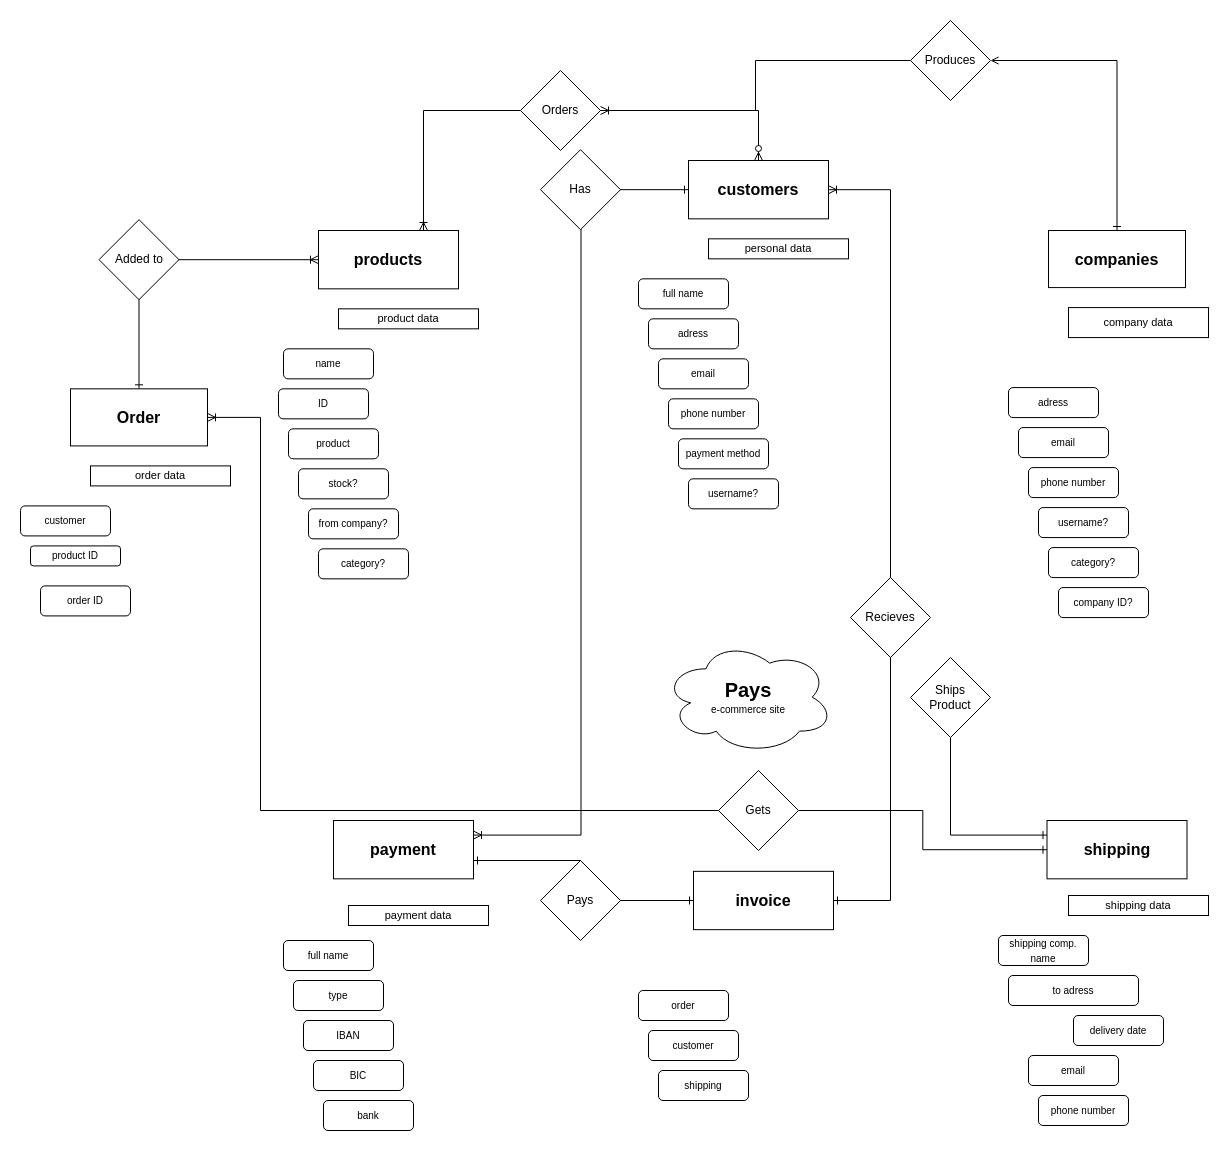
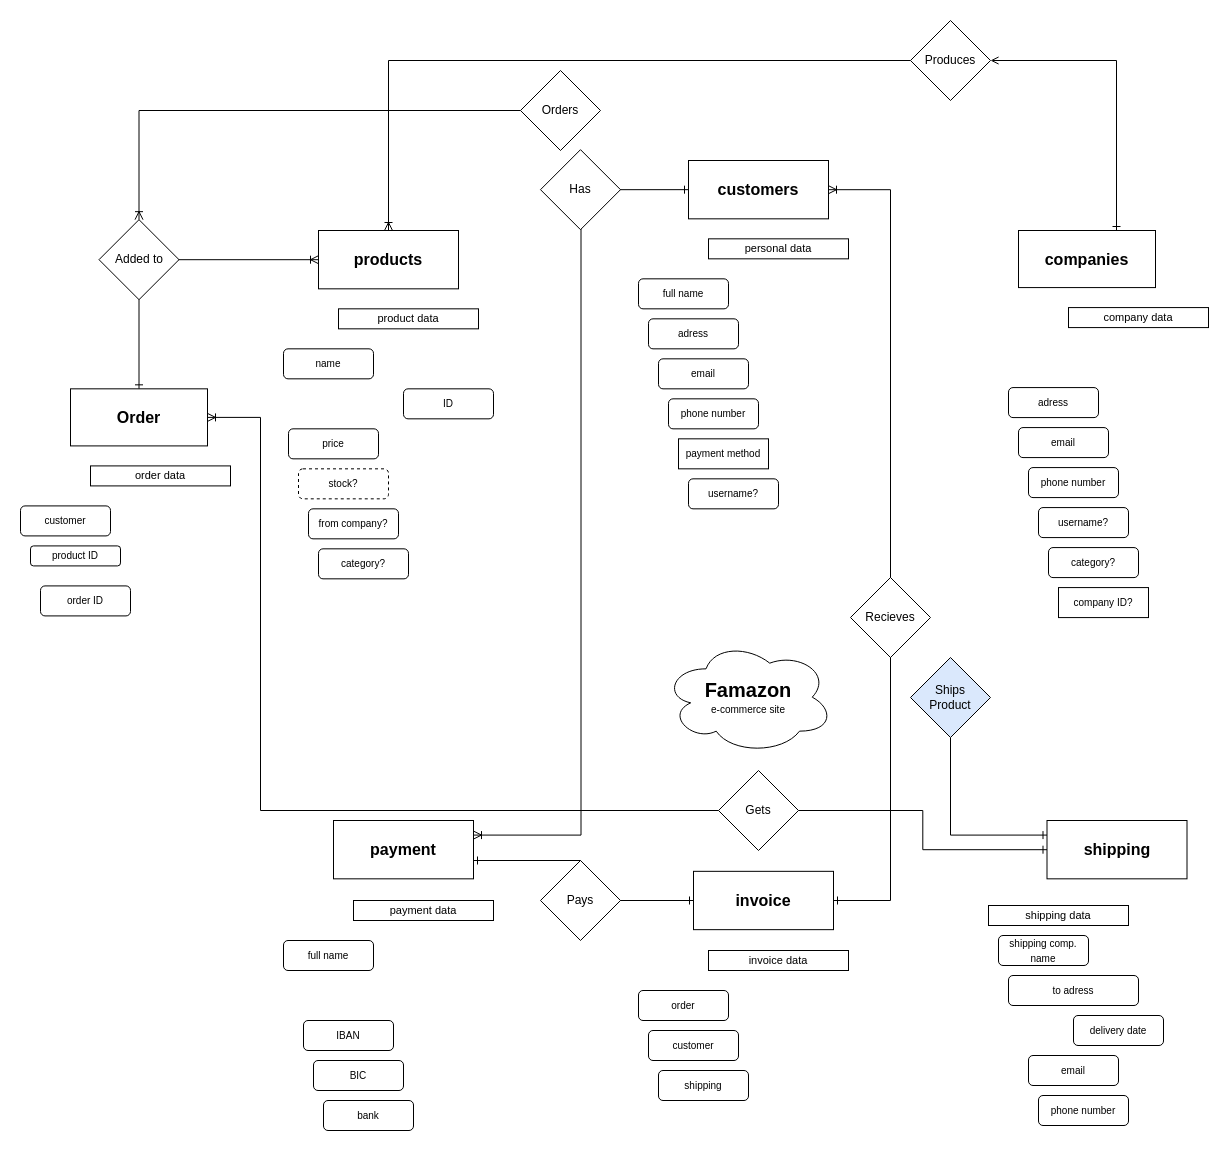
  <mxCell id="0" />
  <mxCell id="1" parent="0" />
- <mxCell id="2" value="&lt;span&gt;&lt;b&gt;&lt;font style=&quot;font-size: 20px&quot;&gt;Pays&lt;/font&gt;&lt;/b&gt;&lt;/span&gt;&lt;br&gt;&lt;font style=&quot;font-size: 10px&quot;&gt;e-commerce site&lt;/font&gt;" style="ellipse;shape=cloud;whiteSpace=wrap;html=1;rounded=0;shadow=0;glass=0;sketch=0;" parent="1" vertex="1"><mxGeometry x="663" y="640" width="170" height="113.33" as="geometry" /></mxCell>
- <mxCell id="3" style="edgeStyle=orthogonalEdgeStyle;rounded=0;orthogonalLoop=1;jettySize=auto;html=1;entryX=1;entryY=0.5;entryDx=0;entryDy=0;startArrow=ERzeroToMany;startFill=1;endArrow=none;endFill=0;" parent="1" source="5" target="45" edge="1"><mxGeometry relative="1" as="geometry"><Array as="points"><mxPoint x="758" y="110" /></Array></mxGeometry></mxCell>
+ <mxCell id="2" value="&lt;span&gt;&lt;b&gt;&lt;font style=&quot;font-size: 20px&quot;&gt;Famazon&lt;/font&gt;&lt;/b&gt;&lt;/span&gt;&lt;br&gt;&lt;font style=&quot;font-size: 10px&quot;&gt;e-commerce site&lt;/font&gt;" style="ellipse;shape=cloud;whiteSpace=wrap;html=1;rounded=0;shadow=0;glass=0;sketch=0;" parent="1" vertex="1"><mxGeometry x="663" y="640" width="170" height="113.33" as="geometry" /></mxCell>
  <mxCell id="4" style="edgeStyle=orthogonalEdgeStyle;rounded=0;orthogonalLoop=1;jettySize=auto;html=1;entryX=1;entryY=0.5;entryDx=0;entryDy=0;startArrow=ERoneToMany;startFill=0;endArrow=ERone;endFill=0;" parent="1" source="5" target="26" edge="1"><mxGeometry relative="1" as="geometry"><Array as="points"><mxPoint x="890" y="189" /><mxPoint x="890" y="900" /></Array></mxGeometry></mxCell>
  <mxCell id="5" value="&lt;b&gt;&lt;font style=&quot;font-size: 16px&quot;&gt;customers&lt;/font&gt;&lt;/b&gt;" style="rounded=0;whiteSpace=wrap;html=1;" parent="1" vertex="1"><mxGeometry x="688" y="160" width="140" height="58.33" as="geometry" /></mxCell>
  <mxCell id="6" style="edgeStyle=orthogonalEdgeStyle;rounded=0;orthogonalLoop=1;jettySize=auto;html=1;startArrow=ERone;startFill=0;endArrow=open;endFill=0;entryX=1;entryY=0.5;entryDx=0;entryDy=0;" parent="1" source="7" target="56" edge="1"><mxGeometry relative="1" as="geometry"><mxPoint x="1040" y="40" as="targetPoint" /><Array as="points"><mxPoint x="1116" y="60" /></Array></mxGeometry></mxCell>
- <mxCell id="7" value="&lt;b&gt;&lt;font style=&quot;font-size: 16px&quot;&gt;companies&lt;/font&gt;&lt;/b&gt;" style="rounded=0;whiteSpace=wrap;html=1;" parent="1" vertex="1"><mxGeometry x="1048" y="230" width="137" height="57.08" as="geometry" /></mxCell>
+ <mxCell id="7" value="&lt;b&gt;&lt;font style=&quot;font-size: 16px&quot;&gt;companies&lt;/font&gt;&lt;/b&gt;" style="rounded=0;whiteSpace=wrap;html=1;" parent="1" vertex="1"><mxGeometry x="1018" y="230" width="137" height="57.08" as="geometry" /></mxCell>
  <mxCell id="8" value="&lt;font style=&quot;font-size: 11px&quot;&gt;personal data&lt;/font&gt;" style="rounded=0;whiteSpace=wrap;html=1;" parent="1" vertex="1"><mxGeometry x="708" y="238.33" width="140" height="20" as="geometry" /></mxCell>
  <mxCell id="9" value="&lt;font style=&quot;font-size: 10px&quot;&gt;full name&lt;/font&gt;" style="rounded=1;whiteSpace=wrap;html=1;" parent="1" vertex="1"><mxGeometry x="638" y="278.33" width="90" height="30" as="geometry" /></mxCell>
  <mxCell id="10" value="&lt;font style=&quot;font-size: 10px&quot;&gt;adress&lt;/font&gt;" style="rounded=1;whiteSpace=wrap;html=1;" parent="1" vertex="1"><mxGeometry x="648" y="318.33" width="90" height="30" as="geometry" /></mxCell>
- <mxCell id="11" value="&lt;font style=&quot;font-size: 10px&quot;&gt;payment method&lt;/font&gt;" style="rounded=1;whiteSpace=wrap;html=1;" parent="1" vertex="1"><mxGeometry x="678" y="438.33" width="90" height="30" as="geometry" /></mxCell>
+ <mxCell id="11" value="&lt;font style=&quot;font-size: 10px&quot;&gt;payment method&lt;/font&gt;" style="whiteSpace=wrap;html=1;rounded=0;" parent="1" vertex="1"><mxGeometry x="678" y="438.33" width="90" height="30" as="geometry" /></mxCell>
  <mxCell id="12" value="&lt;span style=&quot;font-size: 10px&quot;&gt;email&lt;/span&gt;" style="rounded=1;whiteSpace=wrap;html=1;" parent="1" vertex="1"><mxGeometry x="658" y="358.33" width="90" height="30" as="geometry" /></mxCell>
  <mxCell id="13" value="&lt;span style=&quot;font-size: 10px&quot;&gt;phone number&lt;/span&gt;" style="rounded=1;whiteSpace=wrap;html=1;" parent="1" vertex="1"><mxGeometry x="668" y="398.33" width="90" height="30" as="geometry" /></mxCell>
- <mxCell id="14" value="&lt;font style=&quot;font-size: 11px&quot;&gt;company data&lt;/font&gt;" style="rounded=0;whiteSpace=wrap;html=1;" parent="1" vertex="1"><mxGeometry x="1068" y="307.08" width="140" height="30" as="geometry" /></mxCell>
+ <mxCell id="14" value="&lt;font style=&quot;font-size: 11px&quot;&gt;company data&lt;/font&gt;" style="rounded=0;whiteSpace=wrap;html=1;" parent="1" vertex="1"><mxGeometry x="1068" y="307.08" width="140" height="20" as="geometry" /></mxCell>
  <mxCell id="15" value="&lt;font style=&quot;font-size: 10px&quot;&gt;adress&lt;/font&gt;" style="rounded=1;whiteSpace=wrap;html=1;" parent="1" vertex="1"><mxGeometry x="1008" y="387.08" width="90" height="30" as="geometry" /></mxCell>
  <mxCell id="16" value="&lt;font style=&quot;font-size: 10px&quot;&gt;email&lt;/font&gt;" style="rounded=1;whiteSpace=wrap;html=1;" parent="1" vertex="1"><mxGeometry x="1018" y="427.08" width="90" height="30" as="geometry" /></mxCell>
  <mxCell id="17" value="&lt;span style=&quot;font-size: 10px&quot;&gt;phone number&lt;/span&gt;" style="rounded=1;whiteSpace=wrap;html=1;" parent="1" vertex="1"><mxGeometry x="1028" y="467.08" width="90" height="30" as="geometry" /></mxCell>
  <mxCell id="18" value="&lt;span style=&quot;font-size: 10px&quot;&gt;username?&lt;/span&gt;" style="rounded=1;whiteSpace=wrap;html=1;" parent="1" vertex="1"><mxGeometry x="1038" y="507.08" width="90" height="30" as="geometry" /></mxCell>
  <mxCell id="19" value="&lt;span style=&quot;font-size: 10px&quot;&gt;category?&lt;/span&gt;" style="rounded=1;whiteSpace=wrap;html=1;" parent="1" vertex="1"><mxGeometry x="1048" y="547.08" width="90" height="30" as="geometry" /></mxCell>
- <mxCell id="20" value="&lt;span style=&quot;font-size: 10px&quot;&gt;company ID?&lt;/span&gt;" style="rounded=1;whiteSpace=wrap;html=1;" parent="1" vertex="1"><mxGeometry x="1058" y="587.08" width="90" height="30" as="geometry" /></mxCell>
+ <mxCell id="20" value="&lt;span style=&quot;font-size: 10px&quot;&gt;company ID?&lt;/span&gt;" style="whiteSpace=wrap;html=1;rounded=0;" parent="1" vertex="1"><mxGeometry x="1058" y="587.08" width="90" height="30" as="geometry" /></mxCell>
  <mxCell id="21" style="edgeStyle=orthogonalEdgeStyle;rounded=0;orthogonalLoop=1;jettySize=auto;html=1;entryX=0;entryY=0.5;entryDx=0;entryDy=0;startArrow=ERone;startFill=0;endArrow=ERone;endFill=0;" parent="1" source="22" target="26" edge="1"><mxGeometry relative="1" as="geometry"><Array as="points"><mxPoint x="580" y="860" /><mxPoint x="580" y="900" /></Array></mxGeometry></mxCell>
  <mxCell id="22" value="&lt;b&gt;&lt;font style=&quot;font-size: 16px&quot;&gt;payment&lt;/font&gt;&lt;/b&gt;" style="rounded=0;whiteSpace=wrap;html=1;" parent="1" vertex="1"><mxGeometry x="333" y="820" width="140" height="58.33" as="geometry" /></mxCell>
  <mxCell id="23" style="edgeStyle=orthogonalEdgeStyle;rounded=0;orthogonalLoop=1;jettySize=auto;html=1;entryX=0.5;entryY=1;entryDx=0;entryDy=0;startArrow=ERone;startFill=0;endArrow=none;endFill=0;exitX=0;exitY=0.25;exitDx=0;exitDy=0;" parent="1" source="25" target="59" edge="1"><mxGeometry relative="1" as="geometry" /></mxCell>
  <mxCell id="24" style="edgeStyle=orthogonalEdgeStyle;rounded=0;orthogonalLoop=1;jettySize=auto;html=1;entryX=1;entryY=0.5;entryDx=0;entryDy=0;startArrow=ERone;startFill=0;endArrow=none;endFill=0;" parent="1" source="25" target="61" edge="1"><mxGeometry relative="1" as="geometry" /></mxCell>
  <mxCell id="25" value="&lt;span style=&quot;font-size: 16px&quot;&gt;&lt;b&gt;shipping&lt;/b&gt;&lt;/span&gt;" style="rounded=0;whiteSpace=wrap;html=1;" parent="1" vertex="1"><mxGeometry x="1046.5" y="820" width="140" height="58.33" as="geometry" /></mxCell>
  <mxCell id="26" value="&lt;b&gt;&lt;font style=&quot;font-size: 16px&quot;&gt;invoice&lt;/font&gt;&lt;/b&gt;" style="rounded=0;whiteSpace=wrap;html=1;" parent="1" vertex="1"><mxGeometry x="693" y="870.83" width="140" height="58.33" as="geometry" /></mxCell>
- <mxCell id="27" value="&lt;span style=&quot;font-size: 11px&quot;&gt;payment data&lt;/span&gt;" style="rounded=0;whiteSpace=wrap;html=1;" parent="1" vertex="1"><mxGeometry x="348" y="905" width="140" height="20" as="geometry" /></mxCell>
- <mxCell id="28" value="&lt;font style=&quot;font-size: 10px&quot;&gt;type&lt;/font&gt;" style="rounded=1;whiteSpace=wrap;html=1;" parent="1" vertex="1"><mxGeometry x="293" y="980" width="90" height="30" as="geometry" /></mxCell>
+ <mxCell id="27" value="&lt;span style=&quot;font-size: 11px&quot;&gt;payment data&lt;/span&gt;" style="rounded=0;whiteSpace=wrap;html=1;" parent="1" vertex="1"><mxGeometry x="353" y="900" width="140" height="20" as="geometry" /></mxCell>
  <mxCell id="29" value="&lt;span style=&quot;font-size: 10px&quot;&gt;full name&lt;/span&gt;" style="rounded=1;whiteSpace=wrap;html=1;" parent="1" vertex="1"><mxGeometry x="283" y="940" width="90" height="30" as="geometry" /></mxCell>
  <mxCell id="30" value="&lt;span style=&quot;font-size: 10px&quot;&gt;IBAN&lt;/span&gt;" style="rounded=1;whiteSpace=wrap;html=1;" parent="1" vertex="1"><mxGeometry x="303" y="1020" width="90" height="30" as="geometry" /></mxCell>
  <mxCell id="31" value="&lt;span style=&quot;font-size: 10px&quot;&gt;BIC&lt;/span&gt;" style="rounded=1;whiteSpace=wrap;html=1;" parent="1" vertex="1"><mxGeometry x="313" y="1060" width="90" height="30" as="geometry" /></mxCell>
  <mxCell id="32" value="&lt;span style=&quot;font-size: 10px&quot;&gt;bank&lt;/span&gt;" style="rounded=1;whiteSpace=wrap;html=1;" parent="1" vertex="1"><mxGeometry x="323" y="1100" width="90" height="30" as="geometry" /></mxCell>
+ <mxCell id="33" value="&lt;span style=&quot;font-size: 11px&quot;&gt;invoice data&lt;/span&gt;" style="rounded=0;whiteSpace=wrap;html=1;" parent="1" vertex="1"><mxGeometry x="708" y="950" width="140" height="20" as="geometry" /></mxCell>
  <mxCell id="34" value="&lt;span style=&quot;font-size: 10px&quot;&gt;order&lt;/span&gt;" style="rounded=1;whiteSpace=wrap;html=1;" parent="1" vertex="1"><mxGeometry x="638" y="990" width="90" height="30" as="geometry" /></mxCell>
  <mxCell id="35" value="&lt;font style=&quot;font-size: 10px&quot;&gt;customer&lt;/font&gt;" style="rounded=1;whiteSpace=wrap;html=1;" parent="1" vertex="1"><mxGeometry x="648" y="1030" width="90" height="30" as="geometry" /></mxCell>
  <mxCell id="36" value="&lt;span style=&quot;font-size: 10px&quot;&gt;shipping&lt;/span&gt;" style="rounded=1;whiteSpace=wrap;html=1;" parent="1" vertex="1"><mxGeometry x="658" y="1070" width="90" height="30" as="geometry" /></mxCell>
- <mxCell id="37" value="&lt;font style=&quot;font-size: 11px&quot;&gt;shipping data&lt;/font&gt;" style="rounded=0;whiteSpace=wrap;html=1;" parent="1" vertex="1"><mxGeometry x="1068" y="895" width="140" height="20" as="geometry" /></mxCell>
+ <mxCell id="37" value="&lt;font style=&quot;font-size: 11px&quot;&gt;shipping data&lt;/font&gt;" style="rounded=0;whiteSpace=wrap;html=1;" parent="1" vertex="1"><mxGeometry x="988" y="905" width="140" height="20" as="geometry" /></mxCell>
  <mxCell id="38" value="&lt;span style=&quot;font-size: 10px&quot;&gt;shipping comp. name&lt;/span&gt;" style="rounded=1;whiteSpace=wrap;html=1;" parent="1" vertex="1"><mxGeometry x="998" y="935" width="90" height="30" as="geometry" /></mxCell>
  <mxCell id="39" value="&lt;font style=&quot;font-size: 10px&quot;&gt;to adress&lt;/font&gt;" style="rounded=1;whiteSpace=wrap;html=1;" parent="1" vertex="1"><mxGeometry x="1008" y="975" width="130" height="30" as="geometry" /></mxCell>
  <mxCell id="40" value="&lt;font style=&quot;font-size: 10px&quot;&gt;delivery date&lt;/font&gt;" style="rounded=1;whiteSpace=wrap;html=1;" parent="1" vertex="1"><mxGeometry x="1073" y="1015" width="90" height="30" as="geometry" /></mxCell>
  <mxCell id="41" value="&lt;span style=&quot;font-size: 10px&quot;&gt;email&lt;/span&gt;" style="rounded=1;whiteSpace=wrap;html=1;" parent="1" vertex="1"><mxGeometry x="1028" y="1055" width="90" height="30" as="geometry" /></mxCell>
  <mxCell id="42" value="&lt;span style=&quot;font-size: 10px&quot;&gt;phone number&lt;/span&gt;" style="rounded=1;whiteSpace=wrap;html=1;" parent="1" vertex="1"><mxGeometry x="1038" y="1095" width="90" height="30" as="geometry" /></mxCell>
  <mxCell id="43" value="&lt;font style=&quot;font-size: 10px&quot;&gt;username?&lt;/font&gt;" style="rounded=1;whiteSpace=wrap;html=1;" parent="1" vertex="1"><mxGeometry x="688" y="478.33" width="90" height="30" as="geometry" /></mxCell>
- <mxCell id="44" style="edgeStyle=orthogonalEdgeStyle;rounded=0;orthogonalLoop=1;jettySize=auto;html=1;entryX=0.75;entryY=0;entryDx=0;entryDy=0;startArrow=none;startFill=0;endArrow=ERoneToMany;endFill=0;" parent="1" source="45" target="47" edge="1"><mxGeometry relative="1" as="geometry" /></mxCell>
+ <mxCell id="44" style="edgeStyle=orthogonalEdgeStyle;rounded=0;orthogonalLoop=1;jettySize=auto;html=1;startArrow=none;startFill=0;endArrow=ERoneToMany;endFill=0;" parent="1" source="45" target="69" edge="1"><mxGeometry relative="1" as="geometry" /></mxCell>
  <mxCell id="45" value="Orders" style="rhombus;whiteSpace=wrap;html=1;rounded=0;" parent="1" vertex="1"><mxGeometry x="520" y="70" width="80" height="80" as="geometry" /></mxCell>
  <mxCell id="46" style="edgeStyle=orthogonalEdgeStyle;rounded=0;orthogonalLoop=1;jettySize=auto;html=1;entryX=0.5;entryY=0;entryDx=0;entryDy=0;endArrow=ERone;endFill=0;startArrow=ERoneToMany;startFill=0;" parent="1" source="47" target="64" edge="1"><mxGeometry relative="1" as="geometry" /></mxCell>
  <mxCell id="47" value="&lt;span style=&quot;font-size: 16px&quot;&gt;&lt;b&gt;products&lt;/b&gt;&lt;/span&gt;" style="rounded=0;whiteSpace=wrap;html=1;" parent="1" vertex="1"><mxGeometry x="318" y="230" width="140" height="58.33" as="geometry" /></mxCell>
  <mxCell id="48" value="&lt;font style=&quot;font-size: 11px&quot;&gt;product data&lt;/font&gt;" style="rounded=0;whiteSpace=wrap;html=1;" parent="1" vertex="1"><mxGeometry x="338" y="308.33" width="140" height="20" as="geometry" /></mxCell>
  <mxCell id="49" value="&lt;font style=&quot;font-size: 10px&quot;&gt;name&lt;/font&gt;" style="rounded=1;whiteSpace=wrap;html=1;" parent="1" vertex="1"><mxGeometry x="283" y="348.33" width="90" height="30" as="geometry" /></mxCell>
  <mxCell id="50" value="&lt;font style=&quot;font-size: 10px&quot;&gt;category?&lt;/font&gt;" style="rounded=1;whiteSpace=wrap;html=1;" parent="1" vertex="1"><mxGeometry x="318" y="548.33" width="90" height="30" as="geometry" /></mxCell>
- <mxCell id="51" value="&lt;span style=&quot;font-size: 10px&quot;&gt;ID&lt;/span&gt;" style="rounded=1;whiteSpace=wrap;html=1;" parent="1" vertex="1"><mxGeometry x="278" y="388.33" width="90" height="30" as="geometry" /></mxCell>
- <mxCell id="52" value="&lt;span style=&quot;font-size: 10px&quot;&gt;stock?&lt;/span&gt;" style="rounded=1;whiteSpace=wrap;html=1;" parent="1" vertex="1"><mxGeometry x="298" y="468.33" width="90" height="30" as="geometry" /></mxCell>
+ <mxCell id="51" value="&lt;span style=&quot;font-size: 10px&quot;&gt;ID&lt;/span&gt;" style="rounded=1;whiteSpace=wrap;html=1;" parent="1" vertex="1"><mxGeometry x="403" y="388.33" width="90" height="30" as="geometry" /></mxCell>
+ <mxCell id="52" value="&lt;span style=&quot;font-size: 10px&quot;&gt;stock?&lt;/span&gt;" style="rounded=1;whiteSpace=wrap;html=1;dashed=1;" parent="1" vertex="1"><mxGeometry x="298" y="468.33" width="90" height="30" as="geometry" /></mxCell>
  <mxCell id="53" value="&lt;span style=&quot;font-size: 10px&quot;&gt;from company?&lt;/span&gt;" style="rounded=1;whiteSpace=wrap;html=1;" parent="1" vertex="1"><mxGeometry x="308" y="508.33" width="90" height="30" as="geometry" /></mxCell>
- <mxCell id="54" value="&lt;span style=&quot;font-size: 10px&quot;&gt;product&lt;/span&gt;" style="rounded=1;whiteSpace=wrap;html=1;" parent="1" vertex="1"><mxGeometry x="288" y="428.33" width="90" height="30" as="geometry" /></mxCell>
- <mxCell id="55" style="edgeStyle=orthogonalEdgeStyle;rounded=0;orthogonalLoop=1;jettySize=auto;html=1;startArrow=none;startFill=0;endArrow=ERoneToMany;endFill=0;" parent="1" source="56" target="45" edge="1"><mxGeometry relative="1" as="geometry" /></mxCell>
+ <mxCell id="54" value="&lt;span style=&quot;font-size: 10px&quot;&gt;price&lt;/span&gt;" style="rounded=1;whiteSpace=wrap;html=1;" parent="1" vertex="1"><mxGeometry x="288" y="428.33" width="90" height="30" as="geometry" /></mxCell>
+ <mxCell id="55" style="edgeStyle=orthogonalEdgeStyle;rounded=0;orthogonalLoop=1;jettySize=auto;html=1;entryX=0.5;entryY=0;entryDx=0;entryDy=0;startArrow=none;startFill=0;endArrow=ERoneToMany;endFill=0;" parent="1" source="56" target="47" edge="1"><mxGeometry relative="1" as="geometry" /></mxCell>
  <mxCell id="56" value="Produces" style="rhombus;whiteSpace=wrap;html=1;rounded=0;" parent="1" vertex="1"><mxGeometry x="910" y="20" width="80" height="80" as="geometry" /></mxCell>
  <mxCell id="57" style="edgeStyle=orthogonalEdgeStyle;rounded=0;orthogonalLoop=1;jettySize=auto;html=1;entryX=1;entryY=0.25;entryDx=0;entryDy=0;startArrow=ERone;startFill=0;endArrow=ERoneToMany;endFill=0;exitX=0;exitY=0.5;exitDx=0;exitDy=0;" parent="1" source="5" target="22" edge="1"><mxGeometry relative="1" as="geometry" /></mxCell>
  <mxCell id="58" value="Has" style="rhombus;whiteSpace=wrap;html=1;rounded=0;" parent="1" vertex="1"><mxGeometry x="540" y="149.17" width="80" height="80" as="geometry" /></mxCell>
- <mxCell id="59" value="Ships&lt;br&gt;Product" style="rhombus;whiteSpace=wrap;html=1;rounded=0;" parent="1" vertex="1"><mxGeometry x="910" y="657" width="80" height="80" as="geometry" /></mxCell>
+ <mxCell id="59" value="Ships&lt;br&gt;Product" style="rhombus;whiteSpace=wrap;html=1;rounded=0;fillColor=#dae8fc;" parent="1" vertex="1"><mxGeometry x="910" y="657" width="80" height="80" as="geometry" /></mxCell>
  <mxCell id="60" value="Recieves" style="rhombus;whiteSpace=wrap;html=1;rounded=0;" parent="1" vertex="1"><mxGeometry x="850" y="577" width="80" height="80" as="geometry" /></mxCell>
  <mxCell id="61" value="Gets" style="rhombus;whiteSpace=wrap;html=1;rounded=0;" parent="1" vertex="1"><mxGeometry x="718" y="770" width="80" height="80" as="geometry" /></mxCell>
  <mxCell id="62" value="Pays" style="rhombus;whiteSpace=wrap;html=1;rounded=0;" parent="1" vertex="1"><mxGeometry x="540" y="859.99" width="80" height="80" as="geometry" /></mxCell>
  <mxCell id="63" style="edgeStyle=orthogonalEdgeStyle;rounded=0;orthogonalLoop=1;jettySize=auto;html=1;entryX=0;entryY=0.5;entryDx=0;entryDy=0;startArrow=ERoneToMany;startFill=0;endArrow=none;endFill=0;" parent="1" source="64" target="61" edge="1"><mxGeometry relative="1" as="geometry"><Array as="points"><mxPoint x="260" y="417" /><mxPoint x="260" y="810" /></Array></mxGeometry></mxCell>
  <mxCell id="64" value="&lt;b&gt;&lt;font style=&quot;font-size: 16px&quot;&gt;Order&lt;/font&gt;&lt;/b&gt;" style="rounded=0;whiteSpace=wrap;html=1;" parent="1" vertex="1"><mxGeometry x="70" y="388.33" width="137" height="57.08" as="geometry" /></mxCell>
  <mxCell id="65" value="&lt;font style=&quot;font-size: 11px&quot;&gt;order data&lt;/font&gt;" style="rounded=0;whiteSpace=wrap;html=1;" parent="1" vertex="1"><mxGeometry x="90" y="465.41" width="140" height="20" as="geometry" /></mxCell>
  <mxCell id="66" value="&lt;font style=&quot;font-size: 10px&quot;&gt;customer&lt;/font&gt;" style="rounded=1;whiteSpace=wrap;html=1;" parent="1" vertex="1"><mxGeometry x="20" y="505.41" width="90" height="30" as="geometry" /></mxCell>
  <mxCell id="67" value="&lt;font style=&quot;font-size: 10px&quot;&gt;product ID&lt;/font&gt;" style="rounded=1;whiteSpace=wrap;html=1;" parent="1" vertex="1"><mxGeometry x="30" y="545.41" width="90" height="20" as="geometry" /></mxCell>
  <mxCell id="68" value="&lt;font style=&quot;font-size: 10px&quot;&gt;order ID&lt;/font&gt;" style="rounded=1;whiteSpace=wrap;html=1;" parent="1" vertex="1"><mxGeometry x="40" y="585.41" width="90" height="30" as="geometry" /></mxCell>
  <mxCell id="69" value="Added to" style="rhombus;whiteSpace=wrap;html=1;" parent="1" vertex="1"><mxGeometry x="98.5" y="219.16" width="80" height="80" as="geometry" /></mxCell>
